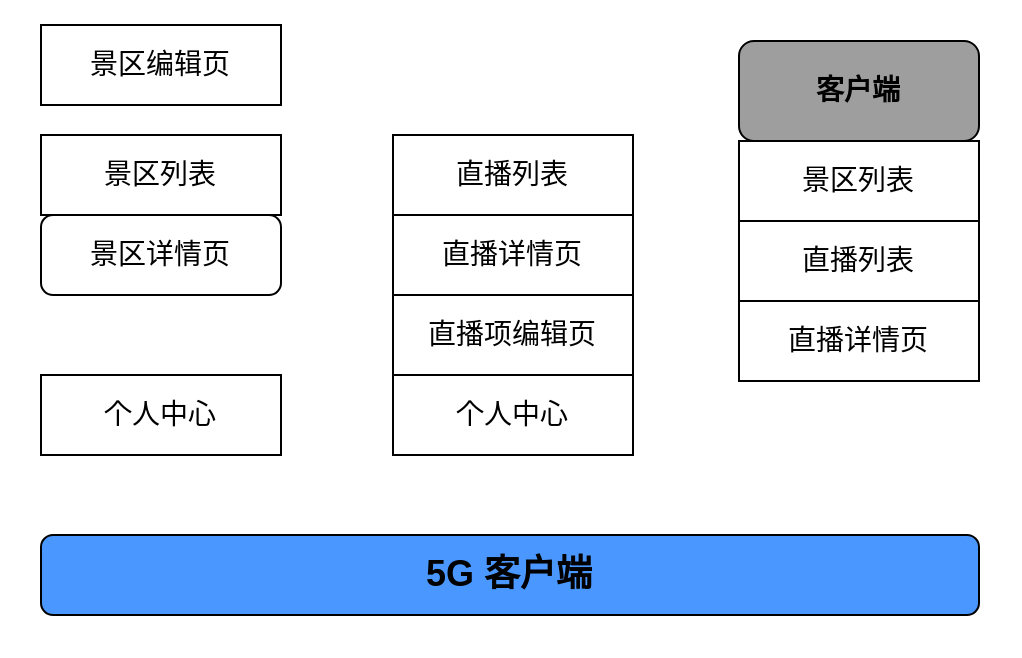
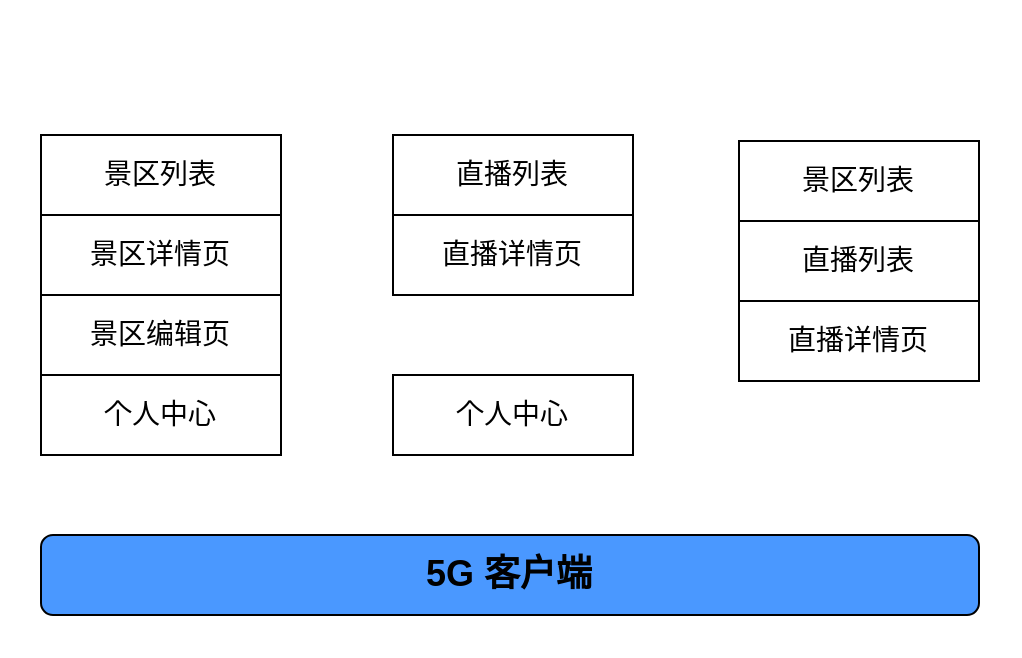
  <mxCell id="0" />
  <mxCell id="1" parent="0" />
  <mxCell id="2" value="&lt;b&gt;&lt;font style=&quot;font-size: 18px&quot;&gt;5G 客户端&lt;/font&gt;&lt;/b&gt;" style="rounded=1;whiteSpace=wrap;html=1;fillColor=#4A98FF;" vertex="1" parent="1"><mxGeometry x="20" y="267" width="469" height="40" as="geometry" /></mxCell>
  <mxCell id="3" style="edgeStyle=orthogonalEdgeStyle;rounded=0;orthogonalLoop=1;jettySize=auto;html=1;exitX=0.5;exitY=1;exitDx=0;exitDy=0;" edge="1" parent="1" source="2" target="2"><mxGeometry relative="1" as="geometry" /></mxCell>
  <mxCell id="4" value="&lt;span style=&quot;line-height: 150%&quot;&gt;&lt;font style=&quot;font-size: 14px&quot;&gt;景区列表&lt;/font&gt;&lt;/span&gt;" style="rounded=0;whiteSpace=wrap;html=1;" vertex="1" parent="1"><mxGeometry x="20" y="67" width="120" height="40" as="geometry" /></mxCell>
- <mxCell id="5" value="&lt;span style=&quot;line-height: 150%&quot;&gt;&lt;font style=&quot;font-size: 14px&quot;&gt;景区详情页&lt;/font&gt;&lt;/span&gt;" style="whiteSpace=wrap;html=1;rounded=1;" vertex="1" parent="1"><mxGeometry x="20" y="107" width="120" height="40" as="geometry" /></mxCell>
- <mxCell id="6" value="&lt;span style=&quot;line-height: 150%&quot;&gt;&lt;font style=&quot;font-size: 14px&quot;&gt;景区编辑页&lt;/font&gt;&lt;/span&gt;" style="rounded=0;whiteSpace=wrap;html=1;" vertex="1" parent="1"><mxGeometry x="20" y="12" width="120" height="40" as="geometry" /></mxCell>
+ <mxCell id="5" value="&lt;span style=&quot;line-height: 150%&quot;&gt;&lt;font style=&quot;font-size: 14px&quot;&gt;景区详情页&lt;/font&gt;&lt;/span&gt;" style="rounded=0;whiteSpace=wrap;html=1;" vertex="1" parent="1"><mxGeometry x="20" y="107" width="120" height="40" as="geometry" /></mxCell>
+ <mxCell id="6" value="&lt;span style=&quot;line-height: 150%&quot;&gt;&lt;font style=&quot;font-size: 14px&quot;&gt;景区编辑页&lt;/font&gt;&lt;/span&gt;" style="rounded=0;whiteSpace=wrap;html=1;" vertex="1" parent="1"><mxGeometry x="20" y="147" width="120" height="40" as="geometry" /></mxCell>
  <mxCell id="7" value="&lt;span style=&quot;line-height: 150%&quot;&gt;&lt;font style=&quot;font-size: 14px&quot;&gt;个人中心&lt;/font&gt;&lt;/span&gt;" style="rounded=0;whiteSpace=wrap;html=1;" vertex="1" parent="1"><mxGeometry x="20" y="187" width="120" height="40" as="geometry" /></mxCell>
  <mxCell id="8" value="&lt;span style=&quot;line-height: 150%&quot;&gt;&lt;font style=&quot;font-size: 14px&quot;&gt;直播列表&lt;/font&gt;&lt;/span&gt;" style="rounded=0;whiteSpace=wrap;html=1;" vertex="1" parent="1"><mxGeometry x="196" y="67" width="120" height="40" as="geometry" /></mxCell>
  <mxCell id="9" value="&lt;span style=&quot;line-height: 150%&quot;&gt;&lt;font style=&quot;font-size: 14px&quot;&gt;直播详情页&lt;/font&gt;&lt;/span&gt;" style="rounded=0;whiteSpace=wrap;html=1;" vertex="1" parent="1"><mxGeometry x="196" y="107" width="120" height="40" as="geometry" /></mxCell>
- <mxCell id="10" value="&lt;span style=&quot;line-height: 150%&quot;&gt;&lt;font style=&quot;font-size: 14px&quot;&gt;直播项编辑页&lt;/font&gt;&lt;/span&gt;" style="rounded=0;whiteSpace=wrap;html=1;" vertex="1" parent="1"><mxGeometry x="196" y="147" width="120" height="40" as="geometry" /></mxCell>
  <mxCell id="11" value="&lt;span style=&quot;line-height: 150%&quot;&gt;&lt;font style=&quot;font-size: 14px&quot;&gt;个人中心&lt;/font&gt;&lt;/span&gt;" style="rounded=0;whiteSpace=wrap;html=1;" vertex="1" parent="1"><mxGeometry x="196" y="187" width="120" height="40" as="geometry" /></mxCell>
- <mxCell id="12" value="&lt;b&gt;&lt;font style=&quot;font-size: 14px&quot;&gt;客户端&lt;/font&gt;&lt;/b&gt;" style="rounded=1;whiteSpace=wrap;html=1;fillColor=#9E9E9E;" vertex="1" parent="1"><mxGeometry x="369" y="20" width="120" height="50" as="geometry" /></mxCell>
  <mxCell id="13" value="&lt;span style=&quot;line-height: 150%&quot;&gt;&lt;font style=&quot;font-size: 14px&quot;&gt;景区列表&lt;/font&gt;&lt;/span&gt;" style="rounded=0;whiteSpace=wrap;html=1;" vertex="1" parent="1"><mxGeometry x="369" y="70" width="120" height="40" as="geometry" /></mxCell>
  <mxCell id="14" value="&lt;span style=&quot;line-height: 150%&quot;&gt;&lt;font style=&quot;font-size: 14px&quot;&gt;直播列表&lt;/font&gt;&lt;/span&gt;" style="rounded=0;whiteSpace=wrap;html=1;" vertex="1" parent="1"><mxGeometry x="369" y="110" width="120" height="40" as="geometry" /></mxCell>
  <mxCell id="15" value="&lt;span style=&quot;line-height: 150%&quot;&gt;&lt;font style=&quot;font-size: 14px&quot;&gt;直播详情页&lt;/font&gt;&lt;/span&gt;" style="rounded=0;whiteSpace=wrap;html=1;" vertex="1" parent="1"><mxGeometry x="369" y="150" width="120" height="40" as="geometry" /></mxCell>
